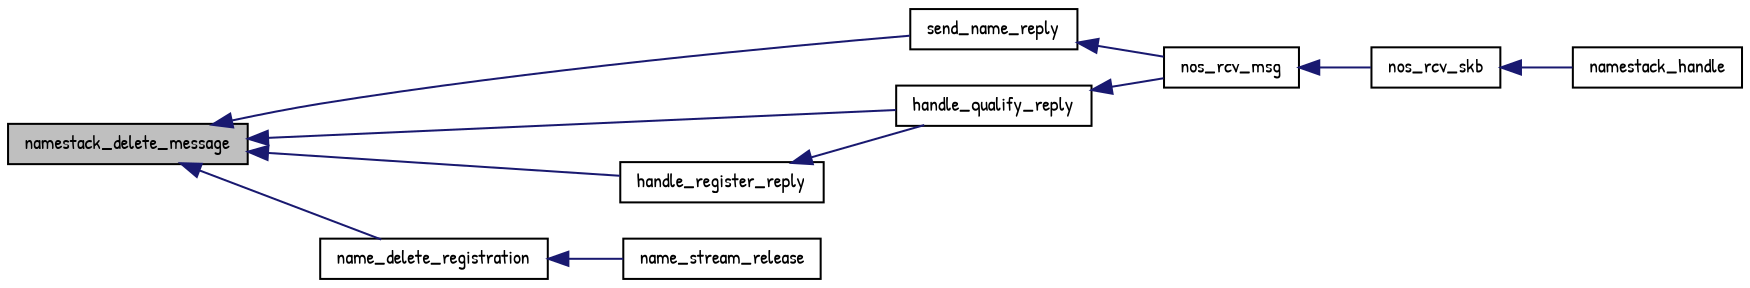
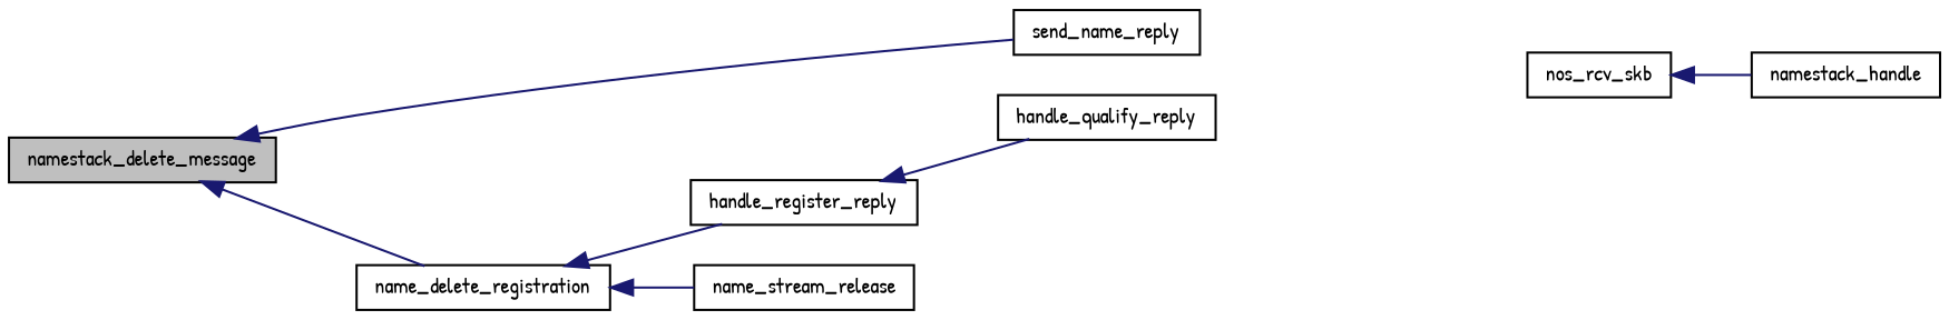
  digraph {
    fontname="Patrick Hand"
    rankdir=LR
    node [color=black fillcolor=white fontname="Patrick Hand" fontsize=10 shape=record style=filled]
    edge [color=midnightblue dir=back fontname="Patrick Hand" fontsize=10 labelfontname=FreeSans labelfontsize=10 style=solid]
    n1 [fillcolor=grey75 fontcolor=black height=0.2 label=namestack_delete_message width=0.4]
    n2 [height=0.2 label=send_name_reply width=0.4]
    n3 [height=0.2 label=handle_qualify_reply width=0.4]
    n4 [height=0.2 label=handle_register_reply width=0.4]
    n5 [height=0.2 label=name_delete_registration width=0.4]
-   n6 [height=0.2 label=nos_rcv_msg width=0.4]
    n7 [height=0.2 label=name_stream_release width=0.4]
    n8 [height=0.2 label=nos_rcv_skb width=0.4]
    n9 [height=0.2 label=namestack_handle width=0.4]
    n1 -> n2
-   n1 -> n3
-   n1 -> n4
+   n5 -> n4
    n1 -> n5
-   n2 -> n6
-   n3 -> n6
    n4 -> n3
    n5 -> n7
-   n6 -> n8
    n8 -> n9
  }
